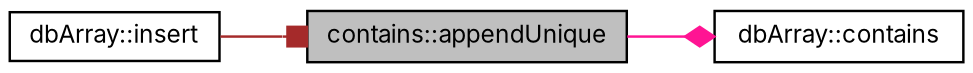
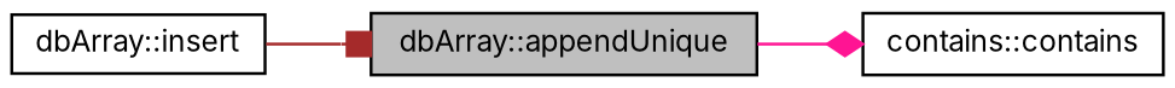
  digraph {
    fontname=Inter
    rankdir=LR
    node [color=black fillcolor=white fontname=Inter fontsize=10 shape=record style=filled]
    edge [fontname=Inter fontsize=10 labelfontname=Helvetica labelfontsize=10 style=solid]
-   n1 [fillcolor=grey75 fontcolor=black height=0.2 label="contains::appendUnique" width=0.4]
-   n2 [height=0.2 label="dbArray::contains" width=0.4]
+   n1 [fillcolor=grey75 fontcolor=black height=0.2 label="dbArray::appendUnique" width=0.4]
+   n2 [height=0.2 label="contains::contains" width=0.4]
    n3 [height=0.2 label="dbArray::insert" width=0.4]
    n1 -> n2 [arrowhead=diamond color=deeppink]
    n3 -> n1 [arrowhead=box color=brown]
  }
